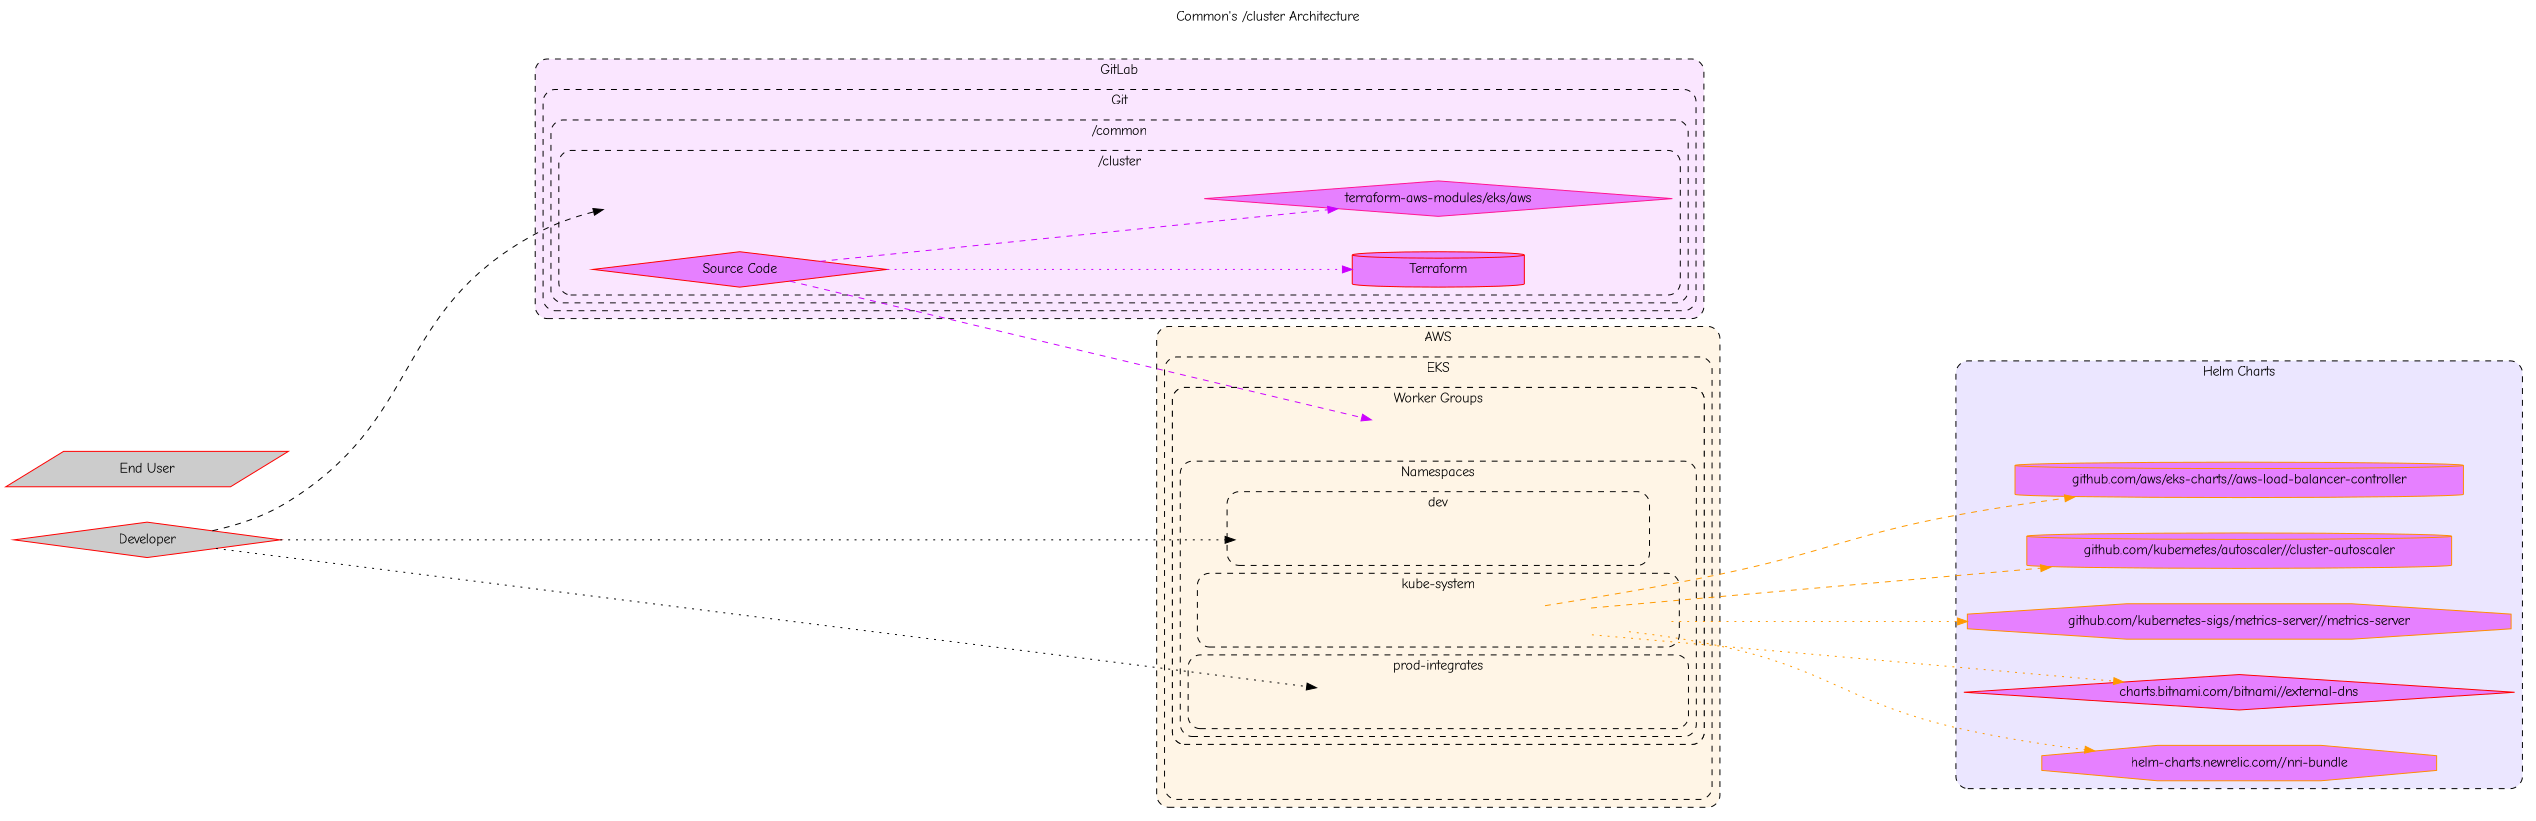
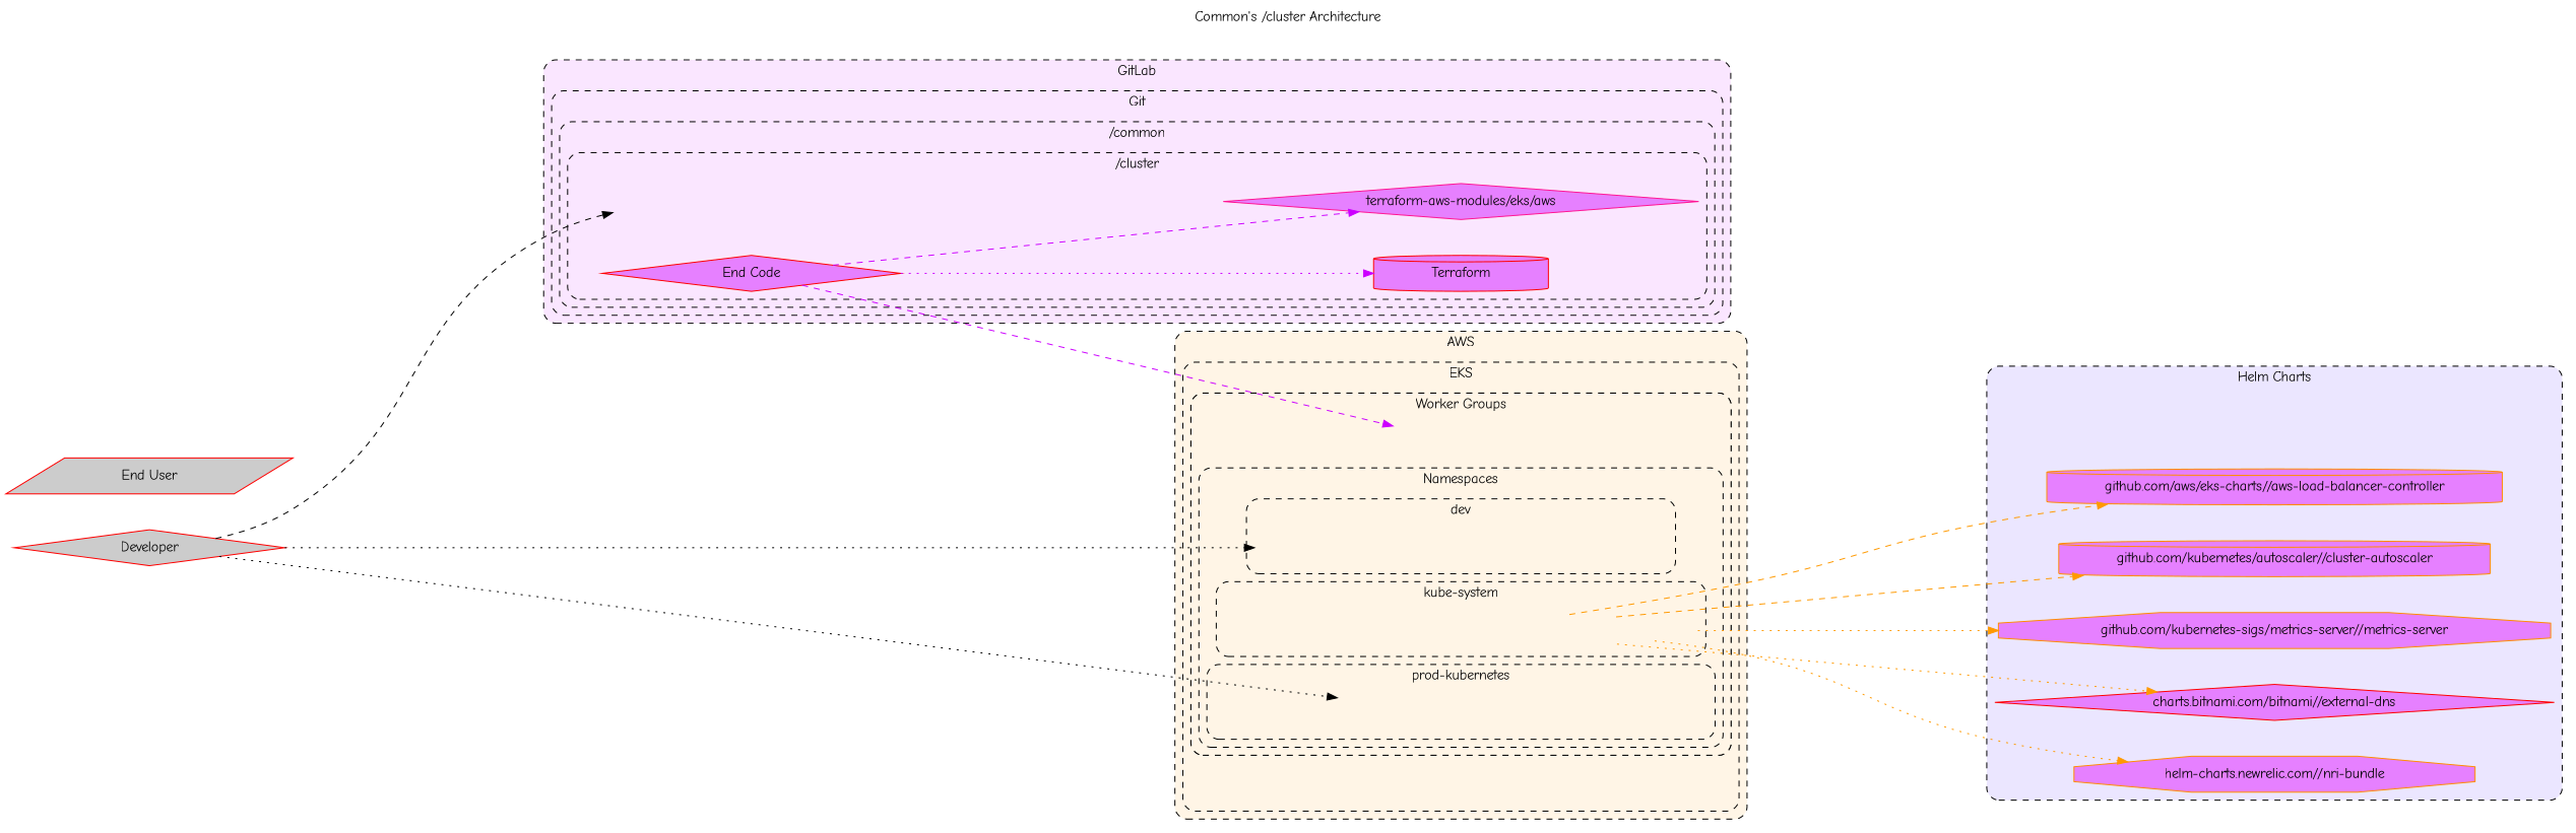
  digraph {
    compound=true
    fontname="Comic Neue"
    label="Common's /cluster Architecture"
    labelloc=t
    nodesep=0.5
    rankdir=LR
    ranksep=4.0
    style="dashed,rounded"
    node [fillcolor="0.8 0.5 1.0" fontname="Comic Neue" margin="0.8,0.0" style=filled]
    edge [color="0.1 1.0 1.0" fontname="Comic Neue" style=dotted]
    cluster_aws_eks_common_namespaces_dev [fillcolor="0.1 0.5 1.0" style=invis]
    cluster_aws_eks_common_namespaces_kube_system [fillcolor="0.1 0.5 1.0" style=invis width=2.0]
    cluster_aws_eks_common_namespaces_prod_integrates [fillcolor="0.1 0.5 1.0" style=invis width=3.0]
    cluster_aws_eks_common [fillcolor="0.1 0.5 1.0" style=invis]
    cluster_aws_eks [fillcolor="0.1 0.5 1.0" style=invis]
    cluster_gitlab_git_common_cluster [style=invis]
-   n7 [color=red label="Source Code" shape=diamond]
+   n7 [color=red label="End Code" shape=diamond]
    n8 [color=red label=Terraform shape=cylinder]
    n9 [color=deeppink label="terraform-aws-modules/eks/aws" shape=diamond]
    cluster_helm [style=invis]
    n11 [color=darkorange label="github.com/aws/eks-charts//aws-load-balancer-controller" shape=cylinder]
    n12 [color=darkorange label="github.com/kubernetes/autoscaler//cluster-autoscaler" shape=cylinder]
    n13 [color=darkorange label="github.com/kubernetes-sigs/metrics-server//metrics-server" shape=octagon]
    n14 [color=red label="charts.bitnami.com/bitnami//external-dns" shape=diamond]
    n15 [color=darkorange label="helm-charts.newrelic.com//nri-bundle" shape=octagon]
    n16 [color=red fillcolor="0.0 0.0 0.8" label="End User" shape=parallelogram]
    n17 [color=red fillcolor="0.0 0.0 0.8" label=Developer shape=diamond]
    subgraph cluster_1 {
      bgcolor="0.1 0.1 1.0"
      label=AWS
      subgraph cluster_2 {
        bgcolor="0.1 0.1 1.0"
        label=EKS
        cluster_aws_eks
        subgraph cluster_3 {
          bgcolor="0.1 0.1 1.0"
          label=common
          cluster_aws_eks_common
          subgraph cluster_4 {
            bgcolor="0.1 0.1 1.0"
            label="Worker Groups"
          }
          subgraph cluster_5 {
            bgcolor="0.1 0.1 1.0"
            label=Namespaces
            subgraph cluster_6 {
              bgcolor="0.1 0.1 1.0"
              label=dev
              cluster_aws_eks_common_namespaces_dev
            }
            subgraph cluster_7 {
              bgcolor="0.1 0.1 1.0"
              label="kube-system"
              cluster_aws_eks_common_namespaces_kube_system
            }
            subgraph cluster_8 {
              bgcolor="0.1 0.1 1.0"
-             label="prod-integrates"
+             label="prod-kubernetes"
              cluster_aws_eks_common_namespaces_prod_integrates
            }
          }
        }
      }
    }
    subgraph cluster_9 {
      bgcolor="0.7 0.1 1.0"
      label="Helm Charts"
      cluster_helm
      n11
      n12
      n13
      n14
      n15
    }
    subgraph cluster_10 {
      bgcolor="0.6 0.1 1.0"
      label=Cloudflare
    }
    subgraph cluster_11 {
      bgcolor="0.8 0.1 1.0"
      label=GitLab
      subgraph cluster_12 {
        bgcolor="0.8 0.1 1.0"
        label=Git
        subgraph cluster_13 {
          bgcolor="0.8 0.1 1.0"
          label="/common"
          subgraph cluster_14 {
            bgcolor="0.8 0.1 1.0"
            label="/cluster"
            cluster_gitlab_git_common_cluster
            n7
            n8
            n9
          }
        }
      }
    }
    cluster_aws_eks_common_namespaces_kube_system -> n11 [style=dashed]
    cluster_aws_eks_common_namespaces_kube_system -> n12 [style=dashed]
    cluster_aws_eks_common_namespaces_kube_system -> n13
    cluster_aws_eks_common_namespaces_kube_system -> n14
    cluster_aws_eks_common_namespaces_kube_system -> n15
    n7 -> cluster_aws_eks_common [color="0.8 1.0 1.0" style=dashed]
    n7 -> n8 [color="0.8 1.0 1.0"]
    n7 -> n9 [color="0.8 1.0 1.0" style=dashed]
    n17 -> cluster_aws_eks_common_namespaces_dev [color="0.0 0.0 0.0"]
    n17 -> cluster_aws_eks_common_namespaces_prod_integrates [color="0.0 0.0 0.0"]
    n17 -> cluster_gitlab_git_common_cluster [color="0.0 0.0 0.0" style=dashed]
  }
